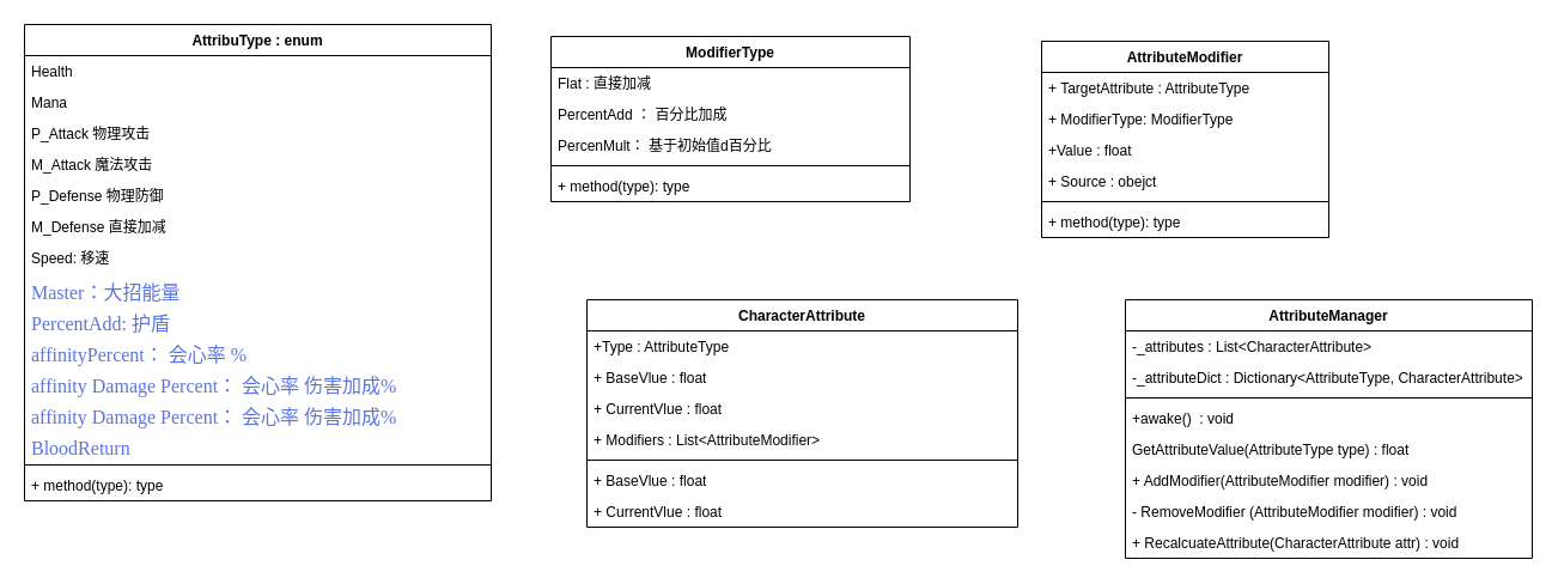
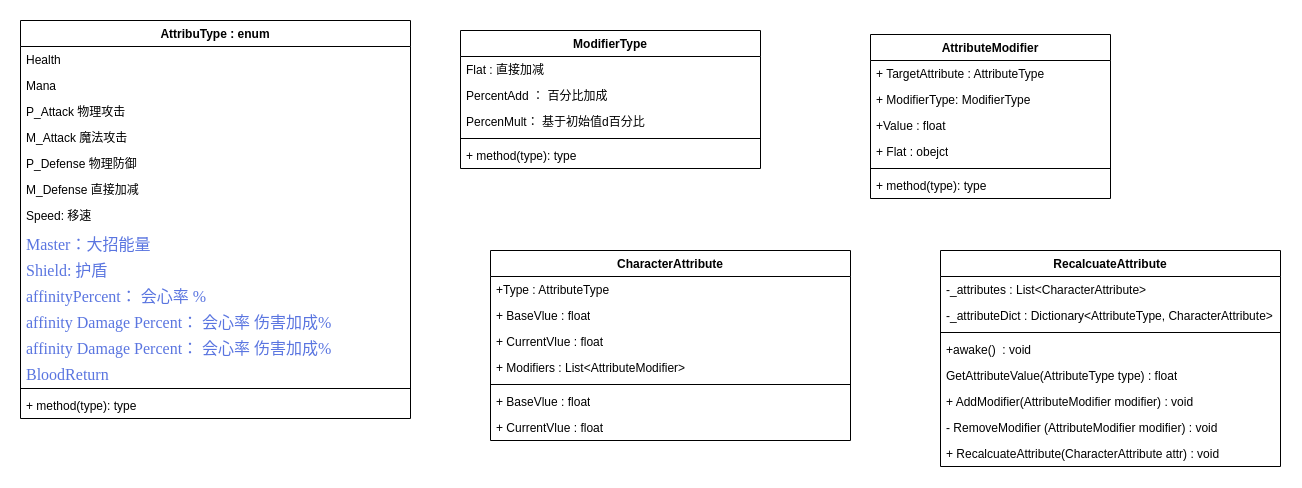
  <mxCell id="0" />
  <mxCell id="1" parent="0" />
  <mxCell id="2" value="AttribuType : enum" style="swimlane;fontStyle=1;align=center;verticalAlign=top;childLayout=stackLayout;horizontal=1;startSize=26;horizontalStack=0;resizeParent=1;resizeParentMax=0;resizeLast=0;collapsible=1;marginBottom=0;whiteSpace=wrap;html=1;" vertex="1" parent="1"><mxGeometry x="20" y="20" width="390" height="398" as="geometry" /></mxCell>
  <mxCell id="3" value="Health" style="text;strokeColor=none;fillColor=none;align=left;verticalAlign=top;spacingLeft=4;spacingRight=4;overflow=hidden;rotatable=0;points=[[0,0.5],[1,0.5]];portConstraint=eastwest;whiteSpace=wrap;html=1;" vertex="1" parent="2"><mxGeometry y="26" width="390" height="26" as="geometry" /></mxCell>
  <mxCell id="4" value="Mana" style="text;strokeColor=none;fillColor=none;align=left;verticalAlign=top;spacingLeft=4;spacingRight=4;overflow=hidden;rotatable=0;points=[[0,0.5],[1,0.5]];portConstraint=eastwest;whiteSpace=wrap;html=1;" vertex="1" parent="2"><mxGeometry y="52" width="390" height="26" as="geometry" /></mxCell>
  <mxCell id="5" value="P_Attack 物理攻击" style="text;strokeColor=none;fillColor=none;align=left;verticalAlign=top;spacingLeft=4;spacingRight=4;overflow=hidden;rotatable=0;points=[[0,0.5],[1,0.5]];portConstraint=eastwest;whiteSpace=wrap;html=1;" vertex="1" parent="2"><mxGeometry y="78" width="390" height="26" as="geometry" /></mxCell>
  <mxCell id="6" value="M_Attack 魔法攻击" style="text;strokeColor=none;fillColor=none;align=left;verticalAlign=top;spacingLeft=4;spacingRight=4;overflow=hidden;rotatable=0;points=[[0,0.5],[1,0.5]];portConstraint=eastwest;whiteSpace=wrap;html=1;" vertex="1" parent="2"><mxGeometry y="104" width="390" height="26" as="geometry" /></mxCell>
  <mxCell id="7" value="P_Defense 物理防御" style="text;strokeColor=none;fillColor=none;align=left;verticalAlign=top;spacingLeft=4;spacingRight=4;overflow=hidden;rotatable=0;points=[[0,0.5],[1,0.5]];portConstraint=eastwest;whiteSpace=wrap;html=1;" vertex="1" parent="2"><mxGeometry y="130" width="390" height="26" as="geometry" /></mxCell>
  <mxCell id="8" value="M_Defense 直接加减" style="text;strokeColor=none;fillColor=none;align=left;verticalAlign=top;spacingLeft=4;spacingRight=4;overflow=hidden;rotatable=0;points=[[0,0.5],[1,0.5]];portConstraint=eastwest;whiteSpace=wrap;html=1;" vertex="1" parent="2"><mxGeometry y="156" width="390" height="26" as="geometry" /></mxCell>
  <mxCell id="9" value="Speed: 移速" style="text;strokeColor=none;fillColor=none;align=left;verticalAlign=top;spacingLeft=4;spacingRight=4;overflow=hidden;rotatable=0;points=[[0,0.5],[1,0.5]];portConstraint=eastwest;whiteSpace=wrap;html=1;" vertex="1" parent="2"><mxGeometry y="182" width="390" height="26" as="geometry" /></mxCell>
  <mxCell id="10" value="&lt;font face=&quot;PingFangSC-Regular, Microsoft YaHei, Segoe&amp;nbsp;UI&amp;nbsp;Variable&amp;nbsp;Static&amp;nbsp;Display&quot; color=&quot;#5a75e0&quot;&gt;&lt;span style=&quot;font-size: 16px; background-color: rgb(255, 255, 255);&quot;&gt;Master：大招能量&lt;/span&gt;&lt;/font&gt;" style="text;strokeColor=none;fillColor=none;align=left;verticalAlign=top;spacingLeft=4;spacingRight=4;overflow=hidden;rotatable=0;points=[[0,0.5],[1,0.5]];portConstraint=eastwest;whiteSpace=wrap;html=1;" vertex="1" parent="2"><mxGeometry y="208" width="390" height="26" as="geometry" /></mxCell>
- <mxCell id="11" value="&lt;font face=&quot;PingFangSC-Regular, Microsoft YaHei, Segoe&amp;nbsp;UI&amp;nbsp;Variable&amp;nbsp;Static&amp;nbsp;Display&quot; color=&quot;#5a75e0&quot;&gt;&lt;span style=&quot;font-size: 16px; background-color: rgb(255, 255, 255);&quot;&gt;PercentAdd: 护盾&lt;/span&gt;&lt;/font&gt;" style="text;strokeColor=none;fillColor=none;align=left;verticalAlign=top;spacingLeft=4;spacingRight=4;overflow=hidden;rotatable=0;points=[[0,0.5],[1,0.5]];portConstraint=eastwest;whiteSpace=wrap;html=1;" vertex="1" parent="2"><mxGeometry y="234" width="390" height="26" as="geometry" /></mxCell>
+ <mxCell id="11" value="&lt;font face=&quot;PingFangSC-Regular, Microsoft YaHei, Segoe&amp;nbsp;UI&amp;nbsp;Variable&amp;nbsp;Static&amp;nbsp;Display&quot; color=&quot;#5a75e0&quot;&gt;&lt;span style=&quot;font-size: 16px; background-color: rgb(255, 255, 255);&quot;&gt;Shield: 护盾&lt;/span&gt;&lt;/font&gt;" style="text;strokeColor=none;fillColor=none;align=left;verticalAlign=top;spacingLeft=4;spacingRight=4;overflow=hidden;rotatable=0;points=[[0,0.5],[1,0.5]];portConstraint=eastwest;whiteSpace=wrap;html=1;" vertex="1" parent="2"><mxGeometry y="234" width="390" height="26" as="geometry" /></mxCell>
  <mxCell id="12" value="&lt;font face=&quot;PingFangSC-Regular, Microsoft YaHei, Segoe&amp;nbsp;UI&amp;nbsp;Variable&amp;nbsp;Static&amp;nbsp;Display&quot; color=&quot;#5a75e0&quot;&gt;&lt;span style=&quot;font-size: 16px; background-color: rgb(255, 255, 255);&quot;&gt;affinityPercent： 会心率 %&lt;/span&gt;&lt;/font&gt;" style="text;strokeColor=none;fillColor=none;align=left;verticalAlign=top;spacingLeft=4;spacingRight=4;overflow=hidden;rotatable=0;points=[[0,0.5],[1,0.5]];portConstraint=eastwest;whiteSpace=wrap;html=1;" vertex="1" parent="2"><mxGeometry y="260" width="390" height="26" as="geometry" /></mxCell>
  <mxCell id="13" value="&lt;font face=&quot;PingFangSC-Regular, Microsoft YaHei, Segoe&amp;nbsp;UI&amp;nbsp;Variable&amp;nbsp;Static&amp;nbsp;Display&quot; color=&quot;#5a75e0&quot;&gt;&lt;span style=&quot;font-size: 16px; background-color: rgb(255, 255, 255);&quot;&gt;affinity Damage Percent： 会心率 伤害加成%&lt;/span&gt;&lt;/font&gt;" style="text;strokeColor=none;fillColor=none;align=left;verticalAlign=top;spacingLeft=4;spacingRight=4;overflow=hidden;rotatable=0;points=[[0,0.5],[1,0.5]];portConstraint=eastwest;whiteSpace=wrap;html=1;" vertex="1" parent="2"><mxGeometry y="286" width="390" height="26" as="geometry" /></mxCell>
  <mxCell id="14" value="&lt;font face=&quot;PingFangSC-Regular, Microsoft YaHei, Segoe&amp;nbsp;UI&amp;nbsp;Variable&amp;nbsp;Static&amp;nbsp;Display&quot; color=&quot;#5a75e0&quot;&gt;&lt;span style=&quot;font-size: 16px; background-color: rgb(255, 255, 255);&quot;&gt;affinity Damage Percent： 会心率 伤害加成%&lt;/span&gt;&lt;/font&gt;" style="text;strokeColor=none;fillColor=none;align=left;verticalAlign=top;spacingLeft=4;spacingRight=4;overflow=hidden;rotatable=0;points=[[0,0.5],[1,0.5]];portConstraint=eastwest;whiteSpace=wrap;html=1;" vertex="1" parent="2"><mxGeometry y="312" width="390" height="26" as="geometry" /></mxCell>
  <mxCell id="15" value="&lt;font face=&quot;PingFangSC-Regular, Microsoft YaHei, Segoe&amp;nbsp;UI&amp;nbsp;Variable&amp;nbsp;Static&amp;nbsp;Display&quot; color=&quot;#5a75e0&quot;&gt;&lt;span style=&quot;font-size: 16px; background-color: rgb(255, 255, 255);&quot;&gt;BloodReturn&lt;/span&gt;&lt;/font&gt;" style="text;strokeColor=none;fillColor=none;align=left;verticalAlign=top;spacingLeft=4;spacingRight=4;overflow=hidden;rotatable=0;points=[[0,0.5],[1,0.5]];portConstraint=eastwest;whiteSpace=wrap;html=1;" vertex="1" parent="2"><mxGeometry y="338" width="390" height="26" as="geometry" /></mxCell>
  <mxCell id="16" value="" style="line;strokeWidth=1;fillColor=none;align=left;verticalAlign=middle;spacingTop=-1;spacingLeft=3;spacingRight=3;rotatable=0;labelPosition=right;points=[];portConstraint=eastwest;strokeColor=inherit;" vertex="1" parent="2"><mxGeometry y="364" width="390" height="8" as="geometry" /></mxCell>
  <mxCell id="17" value="+ method(type): type" style="text;strokeColor=none;fillColor=none;align=left;verticalAlign=top;spacingLeft=4;spacingRight=4;overflow=hidden;rotatable=0;points=[[0,0.5],[1,0.5]];portConstraint=eastwest;whiteSpace=wrap;html=1;" vertex="1" parent="2"><mxGeometry y="372" width="390" height="26" as="geometry" /></mxCell>
  <mxCell id="18" value="&lt;div&gt;ModifierType&lt;/div&gt;&lt;div&gt;&lt;br&gt;&lt;/div&gt;" style="swimlane;fontStyle=1;align=center;verticalAlign=top;childLayout=stackLayout;horizontal=1;startSize=26;horizontalStack=0;resizeParent=1;resizeParentMax=0;resizeLast=0;collapsible=1;marginBottom=0;whiteSpace=wrap;html=1;" vertex="1" parent="1"><mxGeometry x="460" y="30" width="300" height="138" as="geometry" /></mxCell>
  <mxCell id="19" value="Flat : 直接加减" style="text;strokeColor=none;fillColor=none;align=left;verticalAlign=top;spacingLeft=4;spacingRight=4;overflow=hidden;rotatable=0;points=[[0,0.5],[1,0.5]];portConstraint=eastwest;whiteSpace=wrap;html=1;" vertex="1" parent="18"><mxGeometry y="26" width="300" height="26" as="geometry" /></mxCell>
  <mxCell id="20" value="PercentAdd ： 百分比加成" style="text;strokeColor=none;fillColor=none;align=left;verticalAlign=top;spacingLeft=4;spacingRight=4;overflow=hidden;rotatable=0;points=[[0,0.5],[1,0.5]];portConstraint=eastwest;whiteSpace=wrap;html=1;" vertex="1" parent="18"><mxGeometry y="52" width="300" height="26" as="geometry" /></mxCell>
  <mxCell id="21" value="PercenMult： 基于初始值d百分比" style="text;strokeColor=none;fillColor=none;align=left;verticalAlign=top;spacingLeft=4;spacingRight=4;overflow=hidden;rotatable=0;points=[[0,0.5],[1,0.5]];portConstraint=eastwest;whiteSpace=wrap;html=1;" vertex="1" parent="18"><mxGeometry y="78" width="300" height="26" as="geometry" /></mxCell>
  <mxCell id="22" value="" style="line;strokeWidth=1;fillColor=none;align=left;verticalAlign=middle;spacingTop=-1;spacingLeft=3;spacingRight=3;rotatable=0;labelPosition=right;points=[];portConstraint=eastwest;strokeColor=inherit;" vertex="1" parent="18"><mxGeometry y="104" width="300" height="8" as="geometry" /></mxCell>
  <mxCell id="23" value="+ method(type): type" style="text;strokeColor=none;fillColor=none;align=left;verticalAlign=top;spacingLeft=4;spacingRight=4;overflow=hidden;rotatable=0;points=[[0,0.5],[1,0.5]];portConstraint=eastwest;whiteSpace=wrap;html=1;" vertex="1" parent="18"><mxGeometry y="112" width="300" height="26" as="geometry" /></mxCell>
  <mxCell id="24" value="CharacterAttribute" style="swimlane;fontStyle=1;align=center;verticalAlign=top;childLayout=stackLayout;horizontal=1;startSize=26;horizontalStack=0;resizeParent=1;resizeParentMax=0;resizeLast=0;collapsible=1;marginBottom=0;whiteSpace=wrap;html=1;" vertex="1" parent="1"><mxGeometry x="490" y="250" width="360" height="190" as="geometry" /></mxCell>
  <mxCell id="25" value="+Type : AttributeType" style="text;strokeColor=none;fillColor=none;align=left;verticalAlign=top;spacingLeft=4;spacingRight=4;overflow=hidden;rotatable=0;points=[[0,0.5],[1,0.5]];portConstraint=eastwest;whiteSpace=wrap;html=1;" vertex="1" parent="24"><mxGeometry y="26" width="360" height="26" as="geometry" /></mxCell>
  <mxCell id="26" value="+ BaseVlue : float" style="text;strokeColor=none;fillColor=none;align=left;verticalAlign=top;spacingLeft=4;spacingRight=4;overflow=hidden;rotatable=0;points=[[0,0.5],[1,0.5]];portConstraint=eastwest;whiteSpace=wrap;html=1;" vertex="1" parent="24"><mxGeometry y="52" width="360" height="26" as="geometry" /></mxCell>
  <mxCell id="27" value="+ CurrentVlue : float" style="text;strokeColor=none;fillColor=none;align=left;verticalAlign=top;spacingLeft=4;spacingRight=4;overflow=hidden;rotatable=0;points=[[0,0.5],[1,0.5]];portConstraint=eastwest;whiteSpace=wrap;html=1;" vertex="1" parent="24"><mxGeometry y="78" width="360" height="26" as="geometry" /></mxCell>
  <mxCell id="28" value="+ Modifiers : List&amp;lt;AttributeModifier&amp;gt;" style="text;strokeColor=none;fillColor=none;align=left;verticalAlign=top;spacingLeft=4;spacingRight=4;overflow=hidden;rotatable=0;points=[[0,0.5],[1,0.5]];portConstraint=eastwest;whiteSpace=wrap;html=1;" vertex="1" parent="24"><mxGeometry y="104" width="360" height="26" as="geometry" /></mxCell>
  <mxCell id="29" value="" style="line;strokeWidth=1;fillColor=none;align=left;verticalAlign=middle;spacingTop=-1;spacingLeft=3;spacingRight=3;rotatable=0;labelPosition=right;points=[];portConstraint=eastwest;strokeColor=inherit;" vertex="1" parent="24"><mxGeometry y="130" width="360" height="8" as="geometry" /></mxCell>
  <mxCell id="30" value="+ BaseVlue : float" style="text;strokeColor=none;fillColor=none;align=left;verticalAlign=top;spacingLeft=4;spacingRight=4;overflow=hidden;rotatable=0;points=[[0,0.5],[1,0.5]];portConstraint=eastwest;whiteSpace=wrap;html=1;" vertex="1" parent="24"><mxGeometry y="138" width="360" height="26" as="geometry" /></mxCell>
  <mxCell id="31" value="+ CurrentVlue : float" style="text;strokeColor=none;fillColor=none;align=left;verticalAlign=top;spacingLeft=4;spacingRight=4;overflow=hidden;rotatable=0;points=[[0,0.5],[1,0.5]];portConstraint=eastwest;whiteSpace=wrap;html=1;" vertex="1" parent="24"><mxGeometry y="164" width="360" height="26" as="geometry" /></mxCell>
  <mxCell id="32" value="AttributeModifier" style="swimlane;fontStyle=1;align=center;verticalAlign=top;childLayout=stackLayout;horizontal=1;startSize=26;horizontalStack=0;resizeParent=1;resizeParentMax=0;resizeLast=0;collapsible=1;marginBottom=0;whiteSpace=wrap;html=1;" vertex="1" parent="1"><mxGeometry x="870" y="34" width="240" height="164" as="geometry" /></mxCell>
  <mxCell id="33" value="+ TargetAttribute : AttributeType" style="text;strokeColor=none;fillColor=none;align=left;verticalAlign=top;spacingLeft=4;spacingRight=4;overflow=hidden;rotatable=0;points=[[0,0.5],[1,0.5]];portConstraint=eastwest;whiteSpace=wrap;html=1;" vertex="1" parent="32"><mxGeometry y="26" width="240" height="26" as="geometry" /></mxCell>
  <mxCell id="34" value="+ ModifierType: ModifierType" style="text;strokeColor=none;fillColor=none;align=left;verticalAlign=top;spacingLeft=4;spacingRight=4;overflow=hidden;rotatable=0;points=[[0,0.5],[1,0.5]];portConstraint=eastwest;whiteSpace=wrap;html=1;" vertex="1" parent="32"><mxGeometry y="52" width="240" height="26" as="geometry" /></mxCell>
  <mxCell id="35" value="+Value : float" style="text;strokeColor=none;fillColor=none;align=left;verticalAlign=top;spacingLeft=4;spacingRight=4;overflow=hidden;rotatable=0;points=[[0,0.5],[1,0.5]];portConstraint=eastwest;whiteSpace=wrap;html=1;" vertex="1" parent="32"><mxGeometry y="78" width="240" height="26" as="geometry" /></mxCell>
- <mxCell id="36" value="+ Source : obejct" style="text;strokeColor=none;fillColor=none;align=left;verticalAlign=top;spacingLeft=4;spacingRight=4;overflow=hidden;rotatable=0;points=[[0,0.5],[1,0.5]];portConstraint=eastwest;whiteSpace=wrap;html=1;" vertex="1" parent="32"><mxGeometry y="104" width="240" height="26" as="geometry" /></mxCell>
+ <mxCell id="36" value="+ Flat : obejct" style="text;strokeColor=none;fillColor=none;align=left;verticalAlign=top;spacingLeft=4;spacingRight=4;overflow=hidden;rotatable=0;points=[[0,0.5],[1,0.5]];portConstraint=eastwest;whiteSpace=wrap;html=1;" vertex="1" parent="32"><mxGeometry y="104" width="240" height="26" as="geometry" /></mxCell>
  <mxCell id="37" value="" style="line;strokeWidth=1;fillColor=none;align=left;verticalAlign=middle;spacingTop=-1;spacingLeft=3;spacingRight=3;rotatable=0;labelPosition=right;points=[];portConstraint=eastwest;strokeColor=inherit;" vertex="1" parent="32"><mxGeometry y="130" width="240" height="8" as="geometry" /></mxCell>
  <mxCell id="38" value="+ method(type): type" style="text;strokeColor=none;fillColor=none;align=left;verticalAlign=top;spacingLeft=4;spacingRight=4;overflow=hidden;rotatable=0;points=[[0,0.5],[1,0.5]];portConstraint=eastwest;whiteSpace=wrap;html=1;" vertex="1" parent="32"><mxGeometry y="138" width="240" height="26" as="geometry" /></mxCell>
- <mxCell id="39" value="AttributeManager" style="swimlane;fontStyle=1;align=center;verticalAlign=top;childLayout=stackLayout;horizontal=1;startSize=26;horizontalStack=0;resizeParent=1;resizeParentMax=0;resizeLast=0;collapsible=1;marginBottom=0;whiteSpace=wrap;html=1;" vertex="1" parent="1"><mxGeometry x="940" y="250" width="340" height="216" as="geometry" /></mxCell>
+ <mxCell id="39" value="RecalcuateAttribute" style="swimlane;fontStyle=1;align=center;verticalAlign=top;childLayout=stackLayout;horizontal=1;startSize=26;horizontalStack=0;resizeParent=1;resizeParentMax=0;resizeLast=0;collapsible=1;marginBottom=0;whiteSpace=wrap;html=1;" vertex="1" parent="1"><mxGeometry x="940" y="250" width="340" height="216" as="geometry" /></mxCell>
  <mxCell id="40" value="-_attributes : List&amp;lt;CharacterAttribute&amp;gt;" style="text;strokeColor=none;fillColor=none;align=left;verticalAlign=top;spacingLeft=4;spacingRight=4;overflow=hidden;rotatable=0;points=[[0,0.5],[1,0.5]];portConstraint=eastwest;whiteSpace=wrap;html=1;" vertex="1" parent="39"><mxGeometry y="26" width="340" height="26" as="geometry" /></mxCell>
  <mxCell id="41" value="-_attributeDict : Dictionary&amp;lt;AttributeType, CharacterAttribute&amp;gt;" style="text;strokeColor=none;fillColor=none;align=left;verticalAlign=top;spacingLeft=4;spacingRight=4;overflow=hidden;rotatable=0;points=[[0,0.5],[1,0.5]];portConstraint=eastwest;whiteSpace=wrap;html=1;" vertex="1" parent="39"><mxGeometry y="52" width="340" height="26" as="geometry" /></mxCell>
  <mxCell id="42" value="" style="line;strokeWidth=1;fillColor=none;align=left;verticalAlign=middle;spacingTop=-1;spacingLeft=3;spacingRight=3;rotatable=0;labelPosition=right;points=[];portConstraint=eastwest;strokeColor=inherit;" vertex="1" parent="39"><mxGeometry y="78" width="340" height="8" as="geometry" /></mxCell>
  <mxCell id="43" value="+awake()&amp;nbsp; : void" style="text;strokeColor=none;fillColor=none;align=left;verticalAlign=top;spacingLeft=4;spacingRight=4;overflow=hidden;rotatable=0;points=[[0,0.5],[1,0.5]];portConstraint=eastwest;whiteSpace=wrap;html=1;" vertex="1" parent="39"><mxGeometry y="86" width="340" height="26" as="geometry" /></mxCell>
  <mxCell id="44" value="GetAttributeValue(AttributeType type) : float" style="text;strokeColor=none;fillColor=none;align=left;verticalAlign=top;spacingLeft=4;spacingRight=4;overflow=hidden;rotatable=0;points=[[0,0.5],[1,0.5]];portConstraint=eastwest;whiteSpace=wrap;html=1;" vertex="1" parent="39"><mxGeometry y="112" width="340" height="26" as="geometry" /></mxCell>
  <mxCell id="45" value="+ AddModifier(AttributeModifier modifier) : void" style="text;strokeColor=none;fillColor=none;align=left;verticalAlign=top;spacingLeft=4;spacingRight=4;overflow=hidden;rotatable=0;points=[[0,0.5],[1,0.5]];portConstraint=eastwest;whiteSpace=wrap;html=1;" vertex="1" parent="39"><mxGeometry y="138" width="340" height="26" as="geometry" /></mxCell>
  <mxCell id="46" value="- RemoveModifier (AttributeModifier modifier) : void" style="text;strokeColor=none;fillColor=none;align=left;verticalAlign=top;spacingLeft=4;spacingRight=4;overflow=hidden;rotatable=0;points=[[0,0.5],[1,0.5]];portConstraint=eastwest;whiteSpace=wrap;html=1;" vertex="1" parent="39"><mxGeometry y="164" width="340" height="26" as="geometry" /></mxCell>
  <mxCell id="47" value="+ RecalcuateAttribute(CharacterAttribute attr) : void" style="text;strokeColor=none;fillColor=none;align=left;verticalAlign=top;spacingLeft=4;spacingRight=4;overflow=hidden;rotatable=0;points=[[0,0.5],[1,0.5]];portConstraint=eastwest;whiteSpace=wrap;html=1;" vertex="1" parent="39"><mxGeometry y="190" width="340" height="26" as="geometry" /></mxCell>
